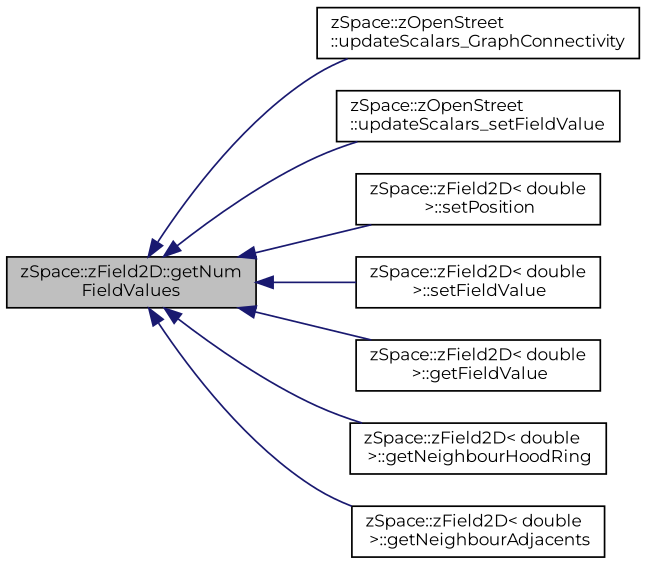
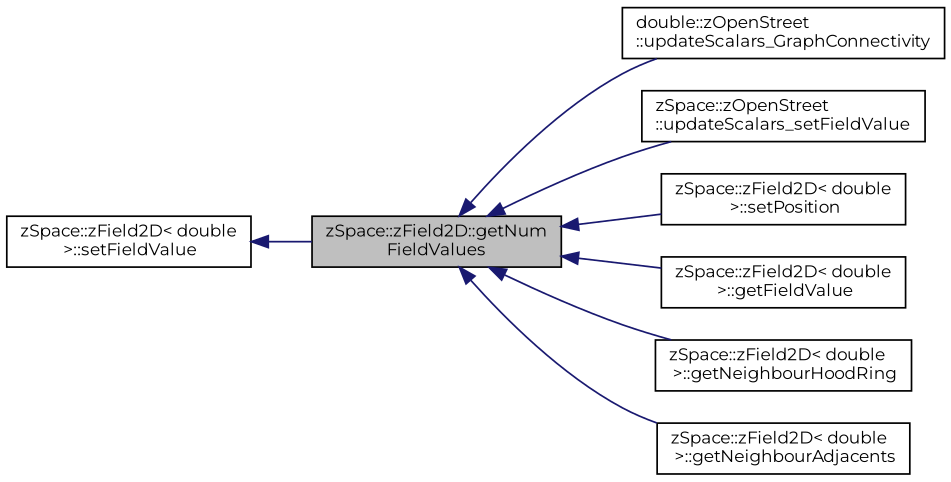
  digraph {
    fontname=Montserrat
    rankdir=LR
    node [color=black fillcolor=white fontname=Montserrat fontsize=10 shape=record style=filled]
    edge [color=midnightblue dir=back fontname=Montserrat fontsize=10 labelfontname=Helvetica labelfontsize=10 style=solid]
    n1 [fillcolor=grey75 fontcolor=black height=0.2 label="zSpace::zField2D::getNum\lFieldValues" width=0.4]
-   n2 [height=0.2 label="zSpace::zOpenStreet\l::updateScalars_GraphConnectivity" width=0.4]
+   n2 [height=0.2 label="double::zOpenStreet\l::updateScalars_GraphConnectivity" width=0.4]
    n3 [height=0.2 label="zSpace::zOpenStreet\l::updateScalars_setFieldValue" width=0.4]
    n4 [height=0.2 label="zSpace::zField2D\< double\l \>::setPosition" width=0.4]
    n5 [height=0.2 label="zSpace::zField2D\< double\l \>::setFieldValue" width=0.4]
    n6 [height=0.2 label="zSpace::zField2D\< double\l \>::getFieldValue" width=0.4]
    n7 [height=0.2 label="zSpace::zField2D\< double\l \>::getNeighbourHoodRing" width=0.4]
    n8 [height=0.2 label="zSpace::zField2D\< double\l \>::getNeighbourAdjacents" width=0.4]
    n1 -> n2
    n1 -> n3
    n1 -> n4
-   n1 -> n5
+   n5 -> n1
    n1 -> n6
    n1 -> n7
    n1 -> n8
  }
